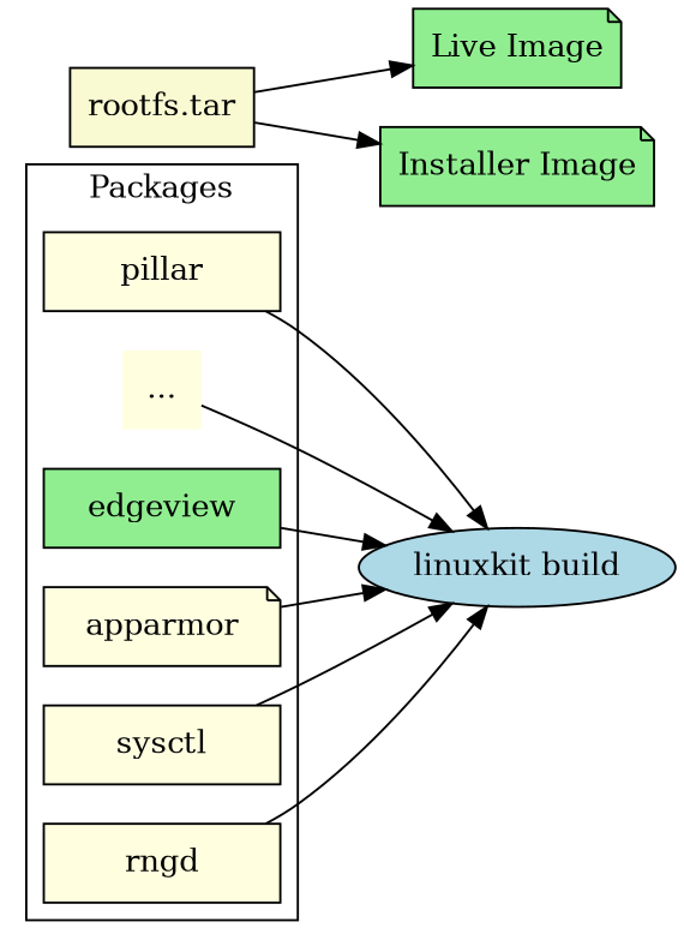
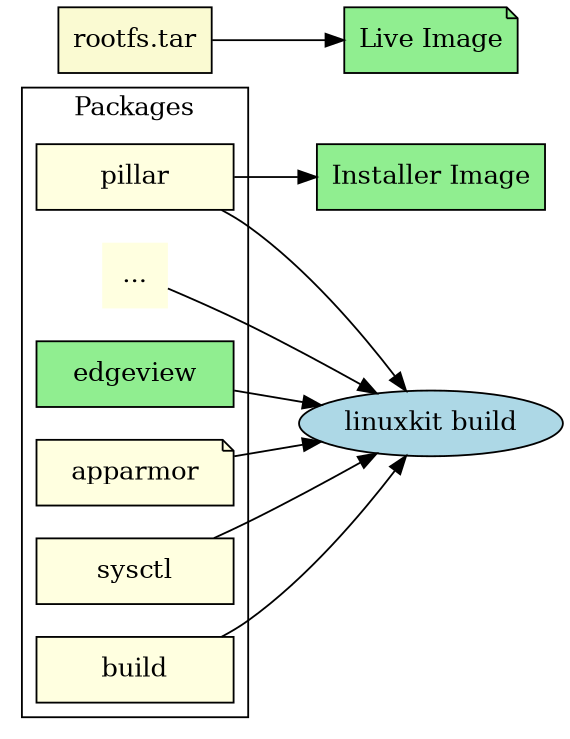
  digraph {
    rankdir=LR
    node [color=black fillcolor=lightyellow shape=box style=filled]
-   n1 [height=0.5 label=rngd width=1.5]
+   n1 [height=0.5 label=build width=1.5]
    n2 [height=0.5 label=sysctl width=1.5]
    n3 [height=0.5 label=apparmor shape=note width=1.5]
    n4 [fillcolor=lightgreen height=0.5 label=edgeview width=1.5]
    n5 [height=0.5 label="..." shape=none width=.5]
    n6 [height=0.5 label=pillar width=1.5]
    n7 [fillcolor=lightblue label="linuxkit build" shape=ellipse]
    n8 [fillcolor=lightgoldenrodyellow label="rootfs.tar"]
    n9 [fillcolor=lightgreen label="Live Image" shape=note]
-   n10 [fillcolor=lightgreen label="Installer Image" shape=note]
+   n10 [fillcolor=lightgreen label="Installer Image"]
    subgraph cluster_1 {
      label=Packages
      subgraph sub_2 {
        label=Packages
        rank=same
        n1
        n2
        n3
        n4
        n5
        n6
      }
    }
    n1 -> n2 [dir=back style=invis]
    n1 -> n7
    n2 -> n3 [dir=back style=invis]
    n2 -> n7
    n3 -> n4 [dir=back style=invis]
    n3 -> n7
    n4 -> n5 [dir=back style=invis]
    n4 -> n7
    n5 -> n6 [dir=back style=invis]
    n5 -> n7
    n6 -> n7
    n8 -> n9
-   n8 -> n10
+   n6 -> n10
  }
